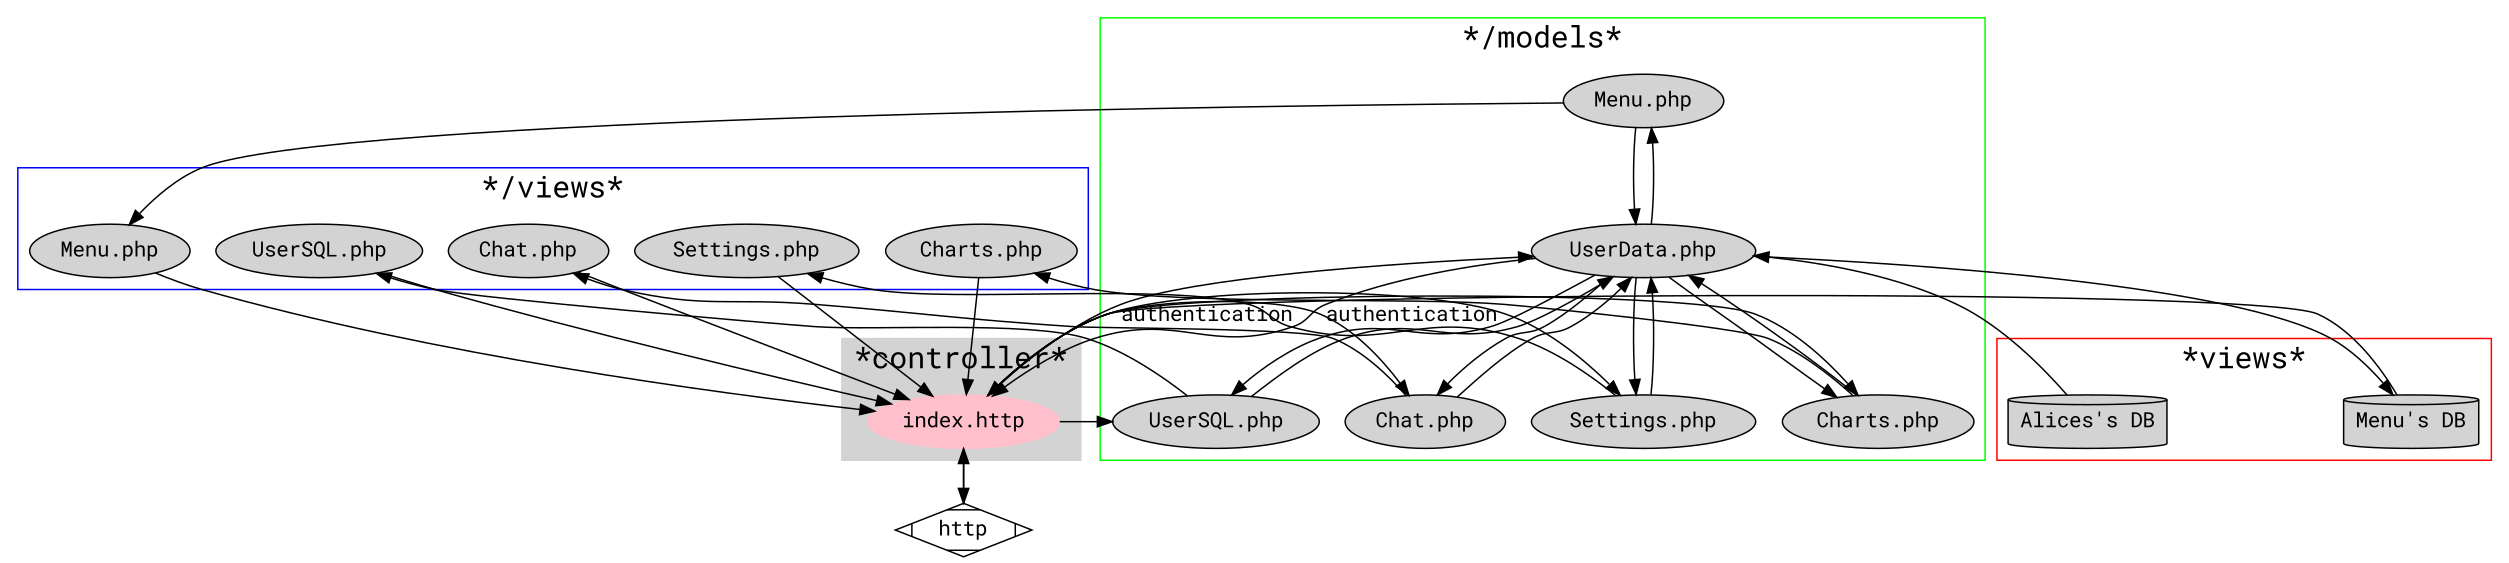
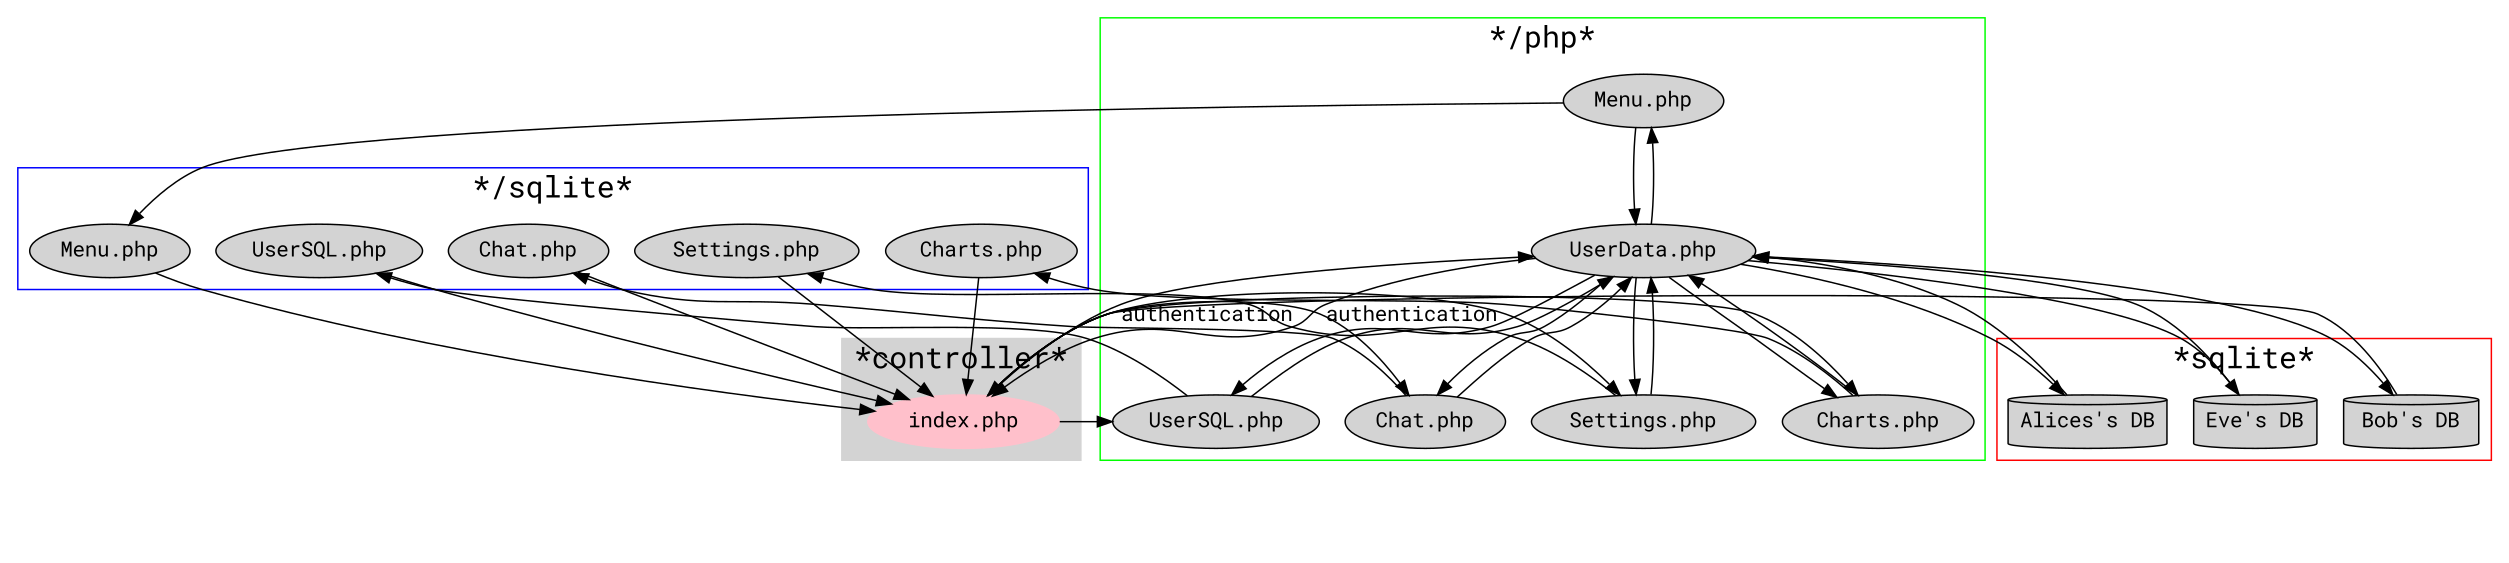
  digraph {
    fontname="Roboto Mono"
    node [fontname="Roboto Mono" style=filled]
    edge [fontname="Roboto Mono"]
-   n1 [color=pink label="index.http"]
+   n1 [color=pink label="index.php"]
    n2 [label="Menu.php"]
    n3 [label="Chat.php"]
    n4 [label="Charts.php"]
    n5 [label="Settings.php"]
    n6 [label="UserData.php"]
    n7 [label="UserSQL.php"]
    n8 [label="Menu.php"]
    n9 [label="Chat.php"]
    n10 [label="Charts.php"]
    n11 [label="Settings.php"]
    n12 [label="UserSQL.php"]
-   n13 [label="Menu's DB" shape=cylinder]
+   n13 [label="Bob's DB" shape=cylinder]
    n14 [label="Alices's DB" shape=cylinder]
-   n16 [label=http shape=Mdiamond style=""]
+   n15 [label="Eve's DB" shape=cylinder]
    subgraph cluster_1 {
      color=lightgrey
      fontsize=20
      label="*controller*"
      style=filled
      n1
    }
    subgraph cluster_2 {
      color=green
      fontsize=20
-     label="*/models*"
+     label="*/php*"
      n2
      n3
      n4
      n5
      n6
      n7
    }
    subgraph cluster_3 {
      color=blue
      fontsize=20
-     label="*/views*"
+     label="*/sqlite*"
      n8
      n9
      n10
      n11
      n12
    }
    subgraph cluster_4 {
      color=red
      fontsize=20
-     label="*views*"
+     label="*sqlite*"
      n13
      n14
+     n15
    }
    n1 -> n3
    n1 -> n4
    n1 -> n5
    n1 -> n6 [label=authentication]
    n1 -> n7
-   n1 -> n16
    n2 -> n6
    n2 -> n8
    n3 -> n6
    n3 -> n9
    n4 -> n6
    n4 -> n10
    n5 -> n6
    n5 -> n11
    n6 -> n1 [label=authentication]
    n6 -> n2
    n6 -> n3
    n6 -> n4
    n6 -> n5
    n6 -> n7
    n6 -> n13
+   n6 -> n14
+   n6 -> n15
    n7 -> n6
    n7 -> n12
    n8 -> n1
    n9 -> n1
    n10 -> n1
    n11 -> n1
    n12 -> n1
    n13 -> n1
    n14 -> n6
-   n16 -> n1
+   n15 -> n6
  }
